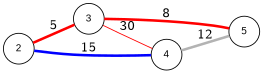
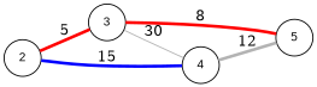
  graph {
    rankdir=LR
    splines=true
    node [fillcolor=white fontname=Arial fontsize=12 shape=circle style=filled]
    edge [color=red penwidth=3]
    n1 [label=2]
    n2 [label=3]
    n3 [label=4]
    n4 [label=5]
    n1 -- n2 [label=5]
    n1 -- n3 [color=blue label=15]
-   n2 -- n3 [label=30 penwidth=1]
+   n2 -- n3 [color=gray70 label=30 penwidth=1]
    n2 -- n4 [label=8]
    n3 -- n4 [color=gray70 label=12]
  }
